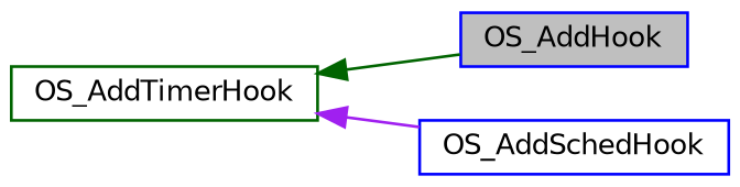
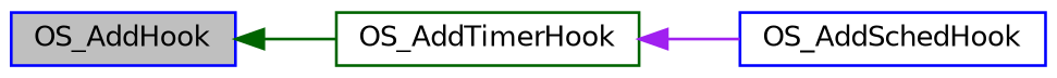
  digraph {
    rankdir=LR
    node [color=blue fillcolor=white fontname=Helvetica fontsize=10 shape=record style=filled]
    edge [dir=back fontname=Helvetica fontsize=10 labelfontname=Helvetica labelfontsize=10 style=solid]
    n1 [fillcolor=grey75 fontcolor=black height=0.2 label=OS_AddHook width=0.4]
    n2 [color=darkgreen height=0.2 label=OS_AddTimerHook width=0.4]
    n3 [height=0.2 label=OS_AddSchedHook width=0.4]
-   n2 -> n1 [color=darkgreen]
+   n1 -> n2 [color=darkgreen]
    n2 -> n3 [color=purple]
  }
